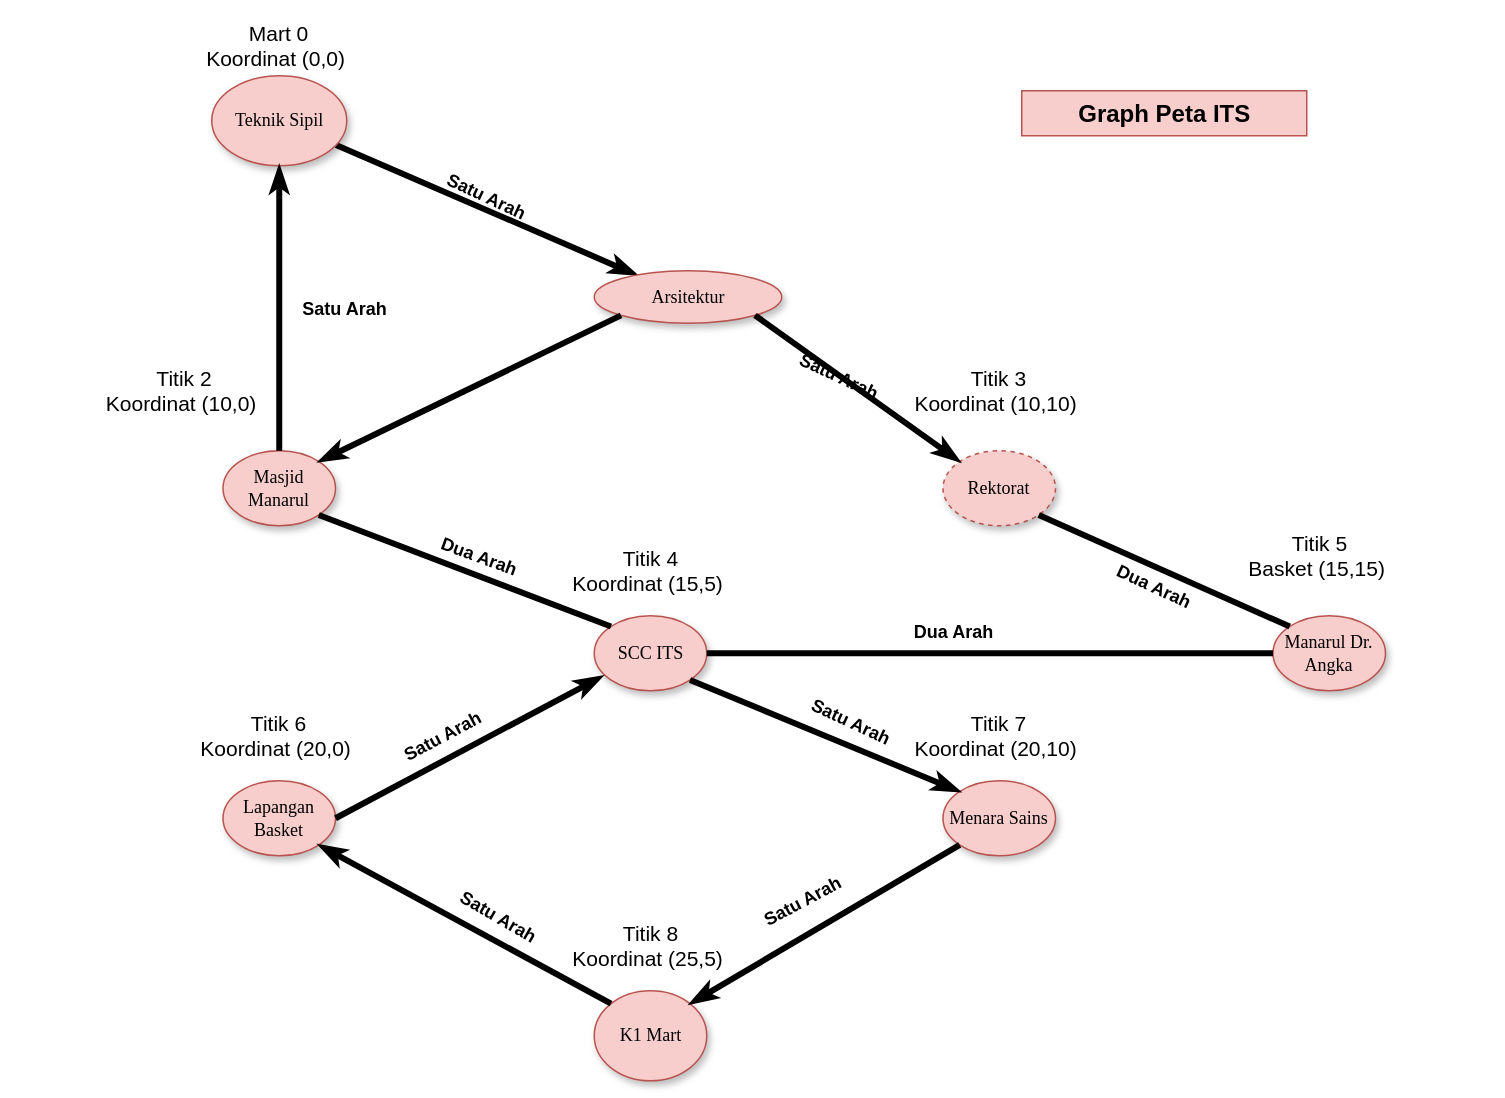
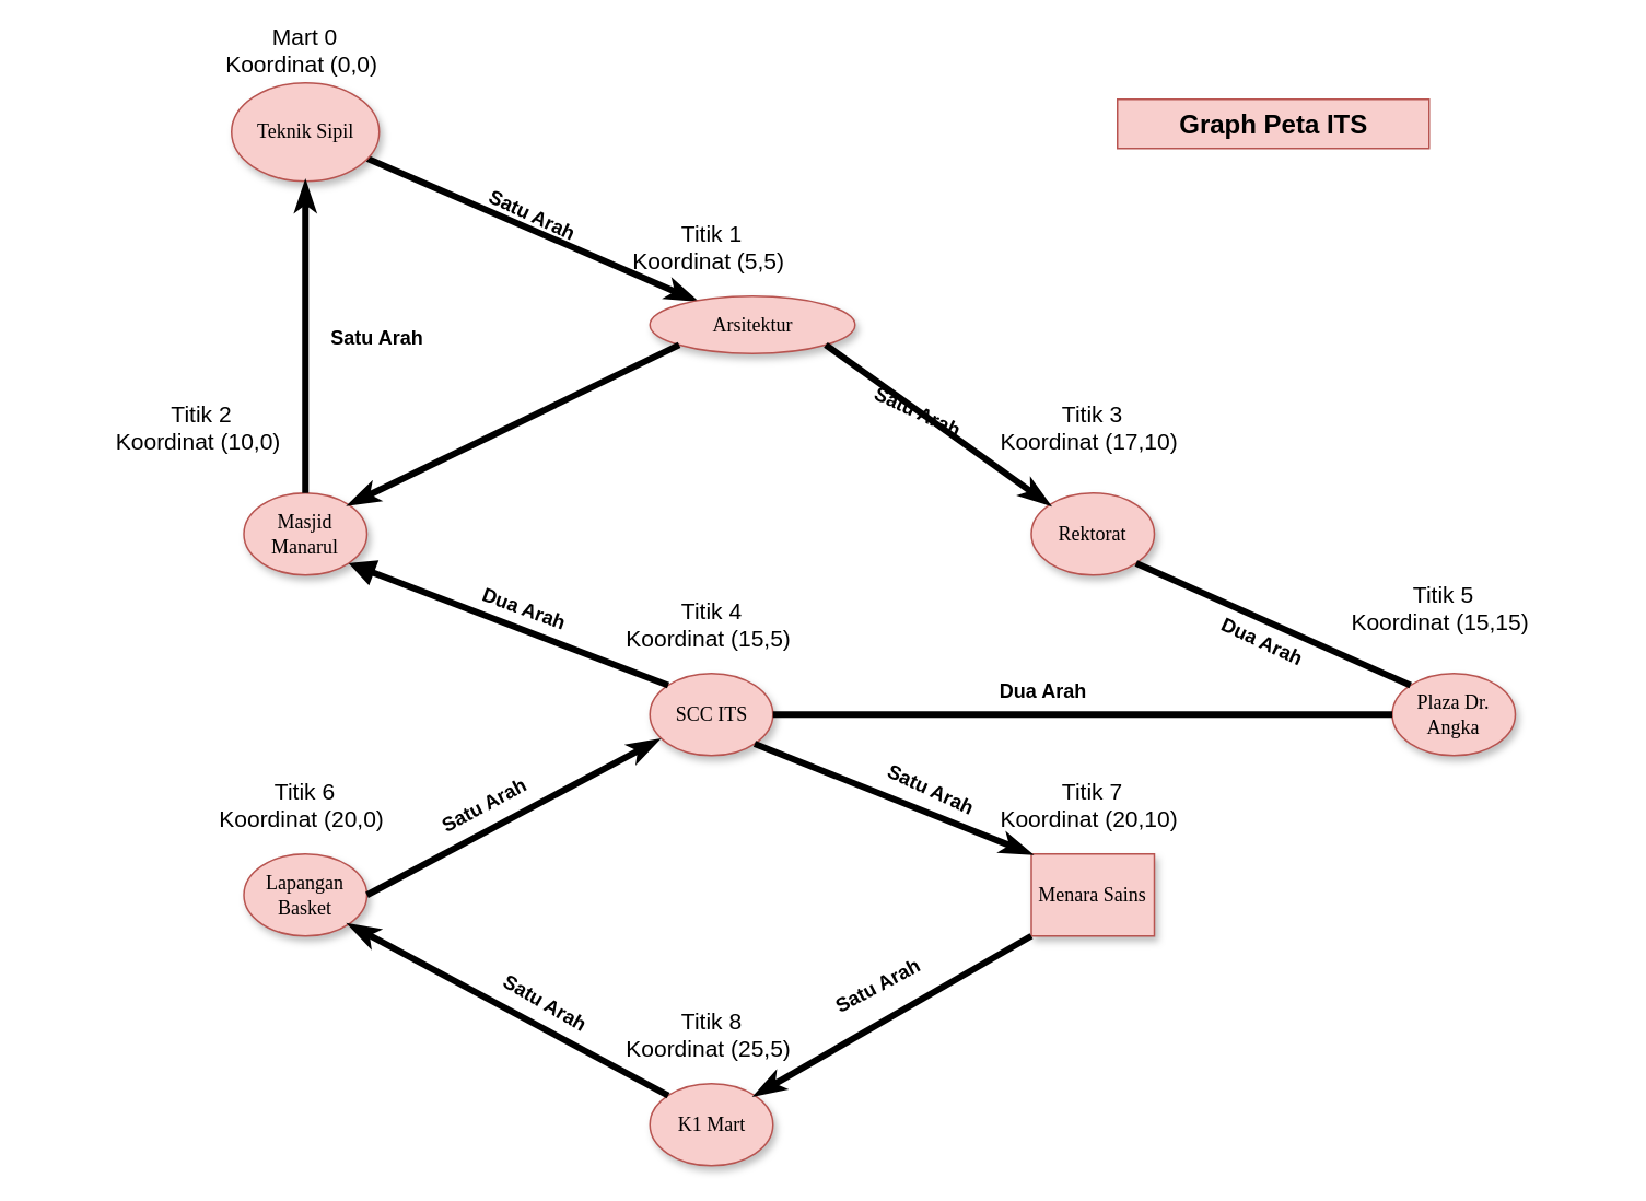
  <mxCell id="0" />
  <mxCell id="1" parent="0" />
  <mxCell id="2" value="" style="edgeStyle=none;rounded=1;html=1;labelBackgroundColor=none;startArrow=none;startFill=0;endArrow=classicThin;endFill=1;jettySize=auto;orthogonalLoop=1;strokeWidth=4;fontFamily=Verdana;fontSize=12;" parent="1" source="3" target="4" edge="1"><mxGeometry x="0.078" y="-25" relative="1" as="geometry"><mxPoint as="offset" /></mxGeometry></mxCell>
  <mxCell id="3" value="Teknik Sipil" style="ellipse;whiteSpace=wrap;html=1;rounded=0;shadow=1;comic=0;labelBackgroundColor=none;strokeWidth=1;fontFamily=Verdana;fontSize=12;align=center;fillColor=#f8cecc;strokeColor=#b85450;" parent="1" vertex="1"><mxGeometry x="140.5" y="50" width="90" height="60" as="geometry" /></mxCell>
  <mxCell id="4" value="&lt;span&gt;Arsitektur&lt;/span&gt;" style="ellipse;whiteSpace=wrap;html=1;rounded=0;shadow=1;comic=0;labelBackgroundColor=none;strokeWidth=1;fontFamily=Verdana;fontSize=12;align=center;fillColor=#f8cecc;strokeColor=#b85450;" parent="1" vertex="1"><mxGeometry x="395.5" y="180" width="125" height="35" as="geometry" /></mxCell>
- <mxCell id="5" value="&lt;span&gt;Rektorat&lt;/span&gt;" style="ellipse;whiteSpace=wrap;html=1;rounded=0;shadow=1;comic=0;labelBackgroundColor=none;strokeWidth=1;fontFamily=Verdana;fontSize=12;align=center;fillColor=#f8cecc;strokeColor=#b85450;dashed=1;" parent="1" vertex="1"><mxGeometry x="628" y="300" width="75" height="50" as="geometry" /></mxCell>
- <mxCell id="6" value="&lt;span&gt;Manarul Dr. Angka&lt;/span&gt;" style="ellipse;whiteSpace=wrap;html=1;rounded=0;shadow=1;comic=0;labelBackgroundColor=none;strokeWidth=1;fontFamily=Verdana;fontSize=12;align=center;fillColor=#f8cecc;strokeColor=#b85450;" parent="1" vertex="1"><mxGeometry x="848" y="410" width="75" height="50" as="geometry" /></mxCell>
+ <mxCell id="5" value="&lt;span&gt;Rektorat&lt;/span&gt;" style="ellipse;whiteSpace=wrap;html=1;rounded=0;shadow=1;comic=0;labelBackgroundColor=none;strokeWidth=1;fontFamily=Verdana;fontSize=12;align=center;fillColor=#f8cecc;strokeColor=#b85450;" parent="1" vertex="1"><mxGeometry x="628" y="300" width="75" height="50" as="geometry" /></mxCell>
+ <mxCell id="6" value="&lt;span&gt;Plaza Dr. Angka&lt;/span&gt;" style="ellipse;whiteSpace=wrap;html=1;rounded=0;shadow=1;comic=0;labelBackgroundColor=none;strokeWidth=1;fontFamily=Verdana;fontSize=12;align=center;fillColor=#f8cecc;strokeColor=#b85450;" parent="1" vertex="1"><mxGeometry x="848" y="410" width="75" height="50" as="geometry" /></mxCell>
  <mxCell id="7" value="Masjid Manarul" style="ellipse;whiteSpace=wrap;html=1;rounded=0;shadow=1;comic=0;labelBackgroundColor=none;strokeWidth=1;fontFamily=Verdana;fontSize=12;align=center;fillColor=#f8cecc;strokeColor=#b85450;" parent="1" vertex="1"><mxGeometry x="148" y="300" width="75" height="50" as="geometry" /></mxCell>
  <mxCell id="8" value="&lt;span&gt;SCC ITS&lt;/span&gt;" style="ellipse;whiteSpace=wrap;html=1;rounded=0;shadow=1;comic=0;labelBackgroundColor=none;strokeWidth=1;fontFamily=Verdana;fontSize=12;align=center;fillColor=#f8cecc;strokeColor=#b85450;" parent="1" vertex="1"><mxGeometry x="395.5" y="410" width="75" height="50" as="geometry" /></mxCell>
- <mxCell id="9" value="&lt;span&gt;Menara Sains&lt;/span&gt;" style="ellipse;whiteSpace=wrap;html=1;rounded=0;shadow=1;comic=0;labelBackgroundColor=none;strokeWidth=1;fontFamily=Verdana;fontSize=12;align=center;fillColor=#f8cecc;strokeColor=#b85450;" parent="1" vertex="1"><mxGeometry x="628" y="520" width="75" height="50" as="geometry" /></mxCell>
+ <mxCell id="9" value="&lt;span&gt;Menara Sains&lt;/span&gt;" style="whiteSpace=wrap;html=1;shadow=1;comic=0;labelBackgroundColor=none;strokeWidth=1;fontFamily=Verdana;fontSize=12;align=center;fillColor=#f8cecc;strokeColor=#b85450;rounded=0;" parent="1" vertex="1"><mxGeometry x="628" y="520" width="75" height="50" as="geometry" /></mxCell>
  <mxCell id="10" value="Mart 0&lt;br style=&quot;font-size: 14px;&quot;&gt;Koordinat (0,0)&amp;nbsp;" style="text;html=1;strokeColor=none;fillColor=none;align=center;verticalAlign=middle;whiteSpace=wrap;rounded=0;fontSize=14;" vertex="1" parent="1"><mxGeometry x="84.25" y="20" width="202.5" height="20" as="geometry" /></mxCell>
+ <mxCell id="11" value="Titik 1&lt;br style=&quot;font-size: 14px;&quot;&gt;Koordinat (5,5)&amp;nbsp;" style="text;html=1;strokeColor=none;fillColor=none;align=center;verticalAlign=middle;whiteSpace=wrap;rounded=0;fontSize=14;" vertex="1" parent="1"><mxGeometry x="331.75" y="140" width="202.5" height="20" as="geometry" /></mxCell>
  <mxCell id="12" value="" style="edgeStyle=none;rounded=1;html=1;labelBackgroundColor=none;startArrow=none;startFill=0;endArrow=classicThin;endFill=1;jettySize=auto;orthogonalLoop=1;strokeWidth=4;fontFamily=Verdana;fontSize=12;entryX=0;entryY=0;entryDx=0;entryDy=0;exitX=1;exitY=1;exitDx=0;exitDy=0;" edge="1" parent="1" source="4" target="5"><mxGeometry x="0.078" y="-25" relative="1" as="geometry"><mxPoint x="231.44" y="108.053" as="sourcePoint" /><mxPoint x="413.131" y="199.884" as="targetPoint" /><mxPoint as="offset" /></mxGeometry></mxCell>
- <mxCell id="13" value="Titik 3&lt;br style=&quot;font-size: 14px&quot;&gt;Koordinat (10,10)&amp;nbsp;" style="text;html=1;strokeColor=none;fillColor=none;align=center;verticalAlign=middle;whiteSpace=wrap;rounded=0;fontSize=14;" vertex="1" parent="1"><mxGeometry x="564.25" y="250" width="202.5" height="20" as="geometry" /></mxCell>
+ <mxCell id="13" value="Titik 3&lt;br style=&quot;font-size: 14px&quot;&gt;Koordinat (17,10)&amp;nbsp;" style="text;html=1;strokeColor=none;fillColor=none;align=center;verticalAlign=middle;whiteSpace=wrap;rounded=0;fontSize=14;" vertex="1" parent="1"><mxGeometry x="564.25" y="250" width="202.5" height="20" as="geometry" /></mxCell>
  <mxCell id="14" value="" style="edgeStyle=none;rounded=1;html=1;labelBackgroundColor=none;startArrow=none;startFill=0;endArrow=classicThin;endFill=1;jettySize=auto;orthogonalLoop=1;strokeWidth=4;fontFamily=Verdana;fontSize=12;entryX=0.5;entryY=1;entryDx=0;entryDy=0;exitX=0.5;exitY=0;exitDx=0;exitDy=0;" edge="1" parent="1" source="7" target="3"><mxGeometry x="0.078" y="-25" relative="1" as="geometry"><mxPoint x="288" y="190" as="sourcePoint" /><mxPoint x="413.131" y="199.884" as="targetPoint" /><mxPoint as="offset" /></mxGeometry></mxCell>
  <mxCell id="15" value="Titik 2&lt;br style=&quot;font-size: 14px&quot;&gt;Koordinat (10,0)&amp;nbsp;" style="text;html=1;strokeColor=none;fillColor=none;align=center;verticalAlign=middle;whiteSpace=wrap;rounded=0;fontSize=14;" vertex="1" parent="1"><mxGeometry x="20.5" y="250" width="202.5" height="20" as="geometry" /></mxCell>
- <mxCell id="16" value="Titik 5&lt;br style=&quot;font-size: 14px&quot;&gt;Basket (15,15)&amp;nbsp;" style="text;html=1;strokeColor=none;fillColor=none;align=center;verticalAlign=middle;whiteSpace=wrap;rounded=0;fontSize=14;" vertex="1" parent="1"><mxGeometry x="778" y="360" width="202.5" height="20" as="geometry" /></mxCell>
+ <mxCell id="16" value="Titik 5&lt;br style=&quot;font-size: 14px&quot;&gt;Koordinat (15,15)&amp;nbsp;" style="text;html=1;strokeColor=none;fillColor=none;align=center;verticalAlign=middle;whiteSpace=wrap;rounded=0;fontSize=14;" vertex="1" parent="1"><mxGeometry x="778" y="360" width="202.5" height="20" as="geometry" /></mxCell>
  <mxCell id="17" value="Titik 4&lt;br style=&quot;font-size: 14px&quot;&gt;Koordinat (15,5)&amp;nbsp;" style="text;html=1;strokeColor=none;fillColor=none;align=center;verticalAlign=middle;whiteSpace=wrap;rounded=0;fontSize=14;" vertex="1" parent="1"><mxGeometry x="331.75" y="370" width="202.5" height="20" as="geometry" /></mxCell>
- <mxCell id="18" value="&lt;span&gt;K1 Mart&lt;/span&gt;" style="ellipse;whiteSpace=wrap;html=1;rounded=0;shadow=1;comic=0;labelBackgroundColor=none;strokeWidth=1;fontFamily=Verdana;fontSize=12;align=center;fillColor=#f8cecc;strokeColor=#b85450;" vertex="1" parent="1"><mxGeometry x="395.5" y="660" width="75" height="60" as="geometry" /></mxCell>
+ <mxCell id="18" value="&lt;span&gt;K1 Mart&lt;/span&gt;" style="ellipse;whiteSpace=wrap;html=1;rounded=0;shadow=1;comic=0;labelBackgroundColor=none;strokeWidth=1;fontFamily=Verdana;fontSize=12;align=center;fillColor=#f8cecc;strokeColor=#b85450;" vertex="1" parent="1"><mxGeometry x="395.5" y="660" width="75" height="50" as="geometry" /></mxCell>
  <mxCell id="19" value="&lt;span&gt;Lapangan Basket&lt;/span&gt;" style="ellipse;whiteSpace=wrap;html=1;rounded=0;shadow=1;comic=0;labelBackgroundColor=none;strokeWidth=1;fontFamily=Verdana;fontSize=12;align=center;fillColor=#f8cecc;strokeColor=#b85450;" vertex="1" parent="1"><mxGeometry x="148" y="520" width="75" height="50" as="geometry" /></mxCell>
  <mxCell id="20" value="" style="edgeStyle=none;rounded=1;html=1;labelBackgroundColor=none;startArrow=none;startFill=0;endArrow=classicThin;endFill=1;jettySize=auto;orthogonalLoop=1;strokeWidth=4;fontFamily=Verdana;fontSize=12;entryX=0;entryY=0;entryDx=0;entryDy=0;exitX=1;exitY=1;exitDx=0;exitDy=0;" edge="1" parent="1" source="8" target="9"><mxGeometry x="0.078" y="-25" relative="1" as="geometry"><mxPoint x="701.838" y="352.796" as="sourcePoint" /><mxPoint x="869.162" y="427.204" as="targetPoint" /><mxPoint as="offset" /></mxGeometry></mxCell>
  <mxCell id="21" value="Titik 7&lt;br style=&quot;font-size: 14px&quot;&gt;Koordinat (20,10)&amp;nbsp;" style="text;html=1;strokeColor=none;fillColor=none;align=center;verticalAlign=middle;whiteSpace=wrap;rounded=0;fontSize=14;" vertex="1" parent="1"><mxGeometry x="564.25" y="480" width="202.5" height="20" as="geometry" /></mxCell>
  <mxCell id="22" value="" style="edgeStyle=none;rounded=1;html=1;labelBackgroundColor=none;startArrow=none;startFill=0;endArrow=classicThin;endFill=1;jettySize=auto;orthogonalLoop=1;strokeWidth=4;fontFamily=Verdana;fontSize=12;entryX=0.071;entryY=0.808;entryDx=0;entryDy=0;entryPerimeter=0;exitX=1;exitY=0.5;exitDx=0;exitDy=0;" edge="1" parent="1" source="19" target="8"><mxGeometry x="0.078" y="-25" relative="1" as="geometry"><mxPoint x="418" y="580" as="sourcePoint" /><mxPoint x="649.162" y="537.204" as="targetPoint" /><mxPoint as="offset" /></mxGeometry></mxCell>
  <mxCell id="23" value="Titik 6&lt;br style=&quot;font-size: 14px&quot;&gt;Koordinat (20,0)&amp;nbsp;" style="text;html=1;strokeColor=none;fillColor=none;align=center;verticalAlign=middle;whiteSpace=wrap;rounded=0;fontSize=14;" vertex="1" parent="1"><mxGeometry x="84.25" y="480" width="202.5" height="20" as="geometry" /></mxCell>
  <mxCell id="24" value="" style="edgeStyle=none;rounded=1;html=1;labelBackgroundColor=none;startArrow=none;startFill=0;endArrow=classicThin;endFill=1;jettySize=auto;orthogonalLoop=1;strokeWidth=4;fontFamily=Verdana;fontSize=12;exitX=0;exitY=0;exitDx=0;exitDy=0;entryX=1;entryY=1;entryDx=0;entryDy=0;" edge="1" parent="1" source="18" target="19"><mxGeometry x="0.078" y="-25" relative="1" as="geometry"><mxPoint x="469.338" y="462.796" as="sourcePoint" /><mxPoint x="308" y="710" as="targetPoint" /><mxPoint as="offset" /></mxGeometry></mxCell>
  <mxCell id="25" value="Titik 8&lt;br style=&quot;font-size: 14px&quot;&gt;Koordinat (25,5)&amp;nbsp;" style="text;html=1;strokeColor=none;fillColor=none;align=center;verticalAlign=middle;whiteSpace=wrap;rounded=0;fontSize=14;" vertex="1" parent="1"><mxGeometry x="331.75" y="620" width="202.5" height="20" as="geometry" /></mxCell>
  <mxCell id="26" value="" style="edgeStyle=none;rounded=1;html=1;labelBackgroundColor=none;startArrow=none;startFill=0;endArrow=classicThin;endFill=1;jettySize=auto;orthogonalLoop=1;strokeWidth=4;fontFamily=Verdana;fontSize=12;entryX=1;entryY=0;entryDx=0;entryDy=0;exitX=0;exitY=1;exitDx=0;exitDy=0;" edge="1" parent="1" source="9" target="18"><mxGeometry x="0.078" y="-25" relative="1" as="geometry"><mxPoint x="469.338" y="462.796" as="sourcePoint" /><mxPoint x="649.162" y="537.204" as="targetPoint" /><mxPoint as="offset" /></mxGeometry></mxCell>
  <mxCell id="27" value="" style="edgeStyle=none;rounded=1;html=1;labelBackgroundColor=none;startArrow=none;startFill=0;endArrow=classicThin;endFill=1;jettySize=auto;orthogonalLoop=1;strokeWidth=4;fontFamily=Verdana;fontSize=12;entryX=1;entryY=0;entryDx=0;entryDy=0;exitX=0;exitY=1;exitDx=0;exitDy=0;" edge="1" parent="1" source="4" target="7"><mxGeometry x="0.078" y="-25" relative="1" as="geometry"><mxPoint x="231.44" y="108.053" as="sourcePoint" /><mxPoint x="413.131" y="199.884" as="targetPoint" /><mxPoint as="offset" /></mxGeometry></mxCell>
  <mxCell id="28" value="" style="endArrow=none;html=1;strokeWidth=4;fontSize=14;exitX=0;exitY=0;exitDx=0;exitDy=0;entryX=1;entryY=1;entryDx=0;entryDy=0;" edge="1" parent="1" source="6" target="5"><mxGeometry width="50" height="50" relative="1" as="geometry"><mxPoint x="438" y="420" as="sourcePoint" /><mxPoint x="698" y="350" as="targetPoint" /></mxGeometry></mxCell>
  <mxCell id="29" value="" style="endArrow=none;html=1;strokeWidth=4;fontSize=14;entryX=0;entryY=0.5;entryDx=0;entryDy=0;exitX=1;exitY=0.5;exitDx=0;exitDy=0;" edge="1" parent="1" source="8" target="6"><mxGeometry width="50" height="50" relative="1" as="geometry"><mxPoint x="438" y="490" as="sourcePoint" /><mxPoint x="488" y="440" as="targetPoint" /></mxGeometry></mxCell>
- <mxCell id="30" value="" style="endArrow=none;html=1;strokeWidth=4;fontSize=14;entryX=1;entryY=1;entryDx=0;entryDy=0;exitX=0;exitY=0;exitDx=0;exitDy=0;" edge="1" parent="1" source="8" target="7"><mxGeometry width="50" height="50" relative="1" as="geometry"><mxPoint x="438" y="420" as="sourcePoint" /><mxPoint x="488" y="370" as="targetPoint" /></mxGeometry></mxCell>
+ <mxCell id="30" value="" style="endArrow=block;html=1;strokeWidth=4;fontSize=14;entryX=1;entryY=1;entryDx=0;entryDy=0;exitX=0;exitY=0;exitDx=0;exitDy=0;" edge="1" parent="1" source="8" target="7"><mxGeometry width="50" height="50" relative="1" as="geometry"><mxPoint x="438" y="420" as="sourcePoint" /><mxPoint x="488" y="370" as="targetPoint" /></mxGeometry></mxCell>
  <mxCell id="31" value="&lt;b&gt;&lt;font style=&quot;font-size: 12px&quot;&gt;Dua Arah&lt;/font&gt;&lt;/b&gt;" style="text;html=1;strokeColor=none;fillColor=none;align=center;verticalAlign=middle;whiteSpace=wrap;rounded=0;fontSize=14;rotation=25;" vertex="1" parent="1"><mxGeometry x="668" y="380" width="202.5" height="20" as="geometry" /></mxCell>
  <mxCell id="32" value="&lt;b&gt;&lt;font style=&quot;font-size: 12px&quot;&gt;Dua Arah&lt;/font&gt;&lt;/b&gt;" style="text;html=1;strokeColor=none;fillColor=none;align=center;verticalAlign=middle;whiteSpace=wrap;rounded=0;fontSize=14;rotation=20;" vertex="1" parent="1"><mxGeometry x="218" y="360" width="202.5" height="20" as="geometry" /></mxCell>
  <mxCell id="33" value="&lt;b&gt;&lt;font style=&quot;font-size: 12px&quot;&gt;Dua Arah&lt;/font&gt;&lt;/b&gt;" style="text;html=1;strokeColor=none;fillColor=none;align=center;verticalAlign=middle;whiteSpace=wrap;rounded=0;fontSize=14;rotation=0;" vertex="1" parent="1"><mxGeometry x="534.25" y="410" width="202.5" height="20" as="geometry" /></mxCell>
  <mxCell id="34" value="&lt;b&gt;&lt;font style=&quot;font-size: 12px&quot;&gt;Satu Arah&lt;/font&gt;&lt;/b&gt;" style="text;html=1;strokeColor=none;fillColor=none;align=center;verticalAlign=middle;whiteSpace=wrap;rounded=0;fontSize=14;rotation=25;" vertex="1" parent="1"><mxGeometry x="458" y="240" width="202.5" height="20" as="geometry" /></mxCell>
  <mxCell id="35" value="&lt;b&gt;&lt;font style=&quot;font-size: 12px&quot;&gt;Satu Arah&lt;/font&gt;&lt;/b&gt;" style="text;html=1;strokeColor=none;fillColor=none;align=center;verticalAlign=middle;whiteSpace=wrap;rounded=0;fontSize=14;rotation=25;" vertex="1" parent="1"><mxGeometry x="223" y="120" width="202.5" height="20" as="geometry" /></mxCell>
  <mxCell id="36" value="&lt;b&gt;&lt;font style=&quot;font-size: 12px&quot;&gt;Satu Arah&lt;/font&gt;&lt;/b&gt;" style="text;html=1;strokeColor=none;fillColor=none;align=center;verticalAlign=middle;whiteSpace=wrap;rounded=0;fontSize=14;rotation=0;" vertex="1" parent="1"><mxGeometry x="128" y="195" width="202.5" height="20" as="geometry" /></mxCell>
  <mxCell id="37" value="&lt;b&gt;&lt;font style=&quot;font-size: 12px&quot;&gt;Satu Arah&lt;/font&gt;&lt;/b&gt;" style="text;html=1;strokeColor=none;fillColor=none;align=center;verticalAlign=middle;whiteSpace=wrap;rounded=0;fontSize=14;rotation=25;" vertex="1" parent="1"><mxGeometry x="465.5" y="470" width="202.5" height="20" as="geometry" /></mxCell>
  <mxCell id="38" value="&lt;b&gt;&lt;font style=&quot;font-size: 12px&quot;&gt;Satu Arah&lt;/font&gt;&lt;/b&gt;" style="text;html=1;strokeColor=none;fillColor=none;align=center;verticalAlign=middle;whiteSpace=wrap;rounded=0;fontSize=14;rotation=30;" vertex="1" parent="1"><mxGeometry x="230.5" y="600" width="202.5" height="20" as="geometry" /></mxCell>
  <mxCell id="39" value="&lt;b&gt;&lt;font style=&quot;font-size: 12px&quot;&gt;Satu Arah&lt;/font&gt;&lt;/b&gt;" style="text;html=1;strokeColor=none;fillColor=none;align=center;verticalAlign=middle;whiteSpace=wrap;rounded=0;fontSize=14;rotation=-28;" vertex="1" parent="1"><mxGeometry x="193" y="480" width="202.5" height="20" as="geometry" /></mxCell>
  <mxCell id="40" value="&lt;b&gt;&lt;font style=&quot;font-size: 12px&quot;&gt;Satu Arah&lt;/font&gt;&lt;/b&gt;" style="text;html=1;strokeColor=none;fillColor=none;align=center;verticalAlign=middle;whiteSpace=wrap;rounded=0;fontSize=14;rotation=-28;" vertex="1" parent="1"><mxGeometry x="433" y="590" width="202.5" height="20" as="geometry" /></mxCell>
  <mxCell id="41" value="&lt;b&gt;&lt;font style=&quot;font-size: 16px&quot;&gt;Graph Peta ITS&lt;/font&gt;&lt;/b&gt;" style="text;html=1;strokeColor=#b85450;fillColor=#f8cecc;align=center;verticalAlign=middle;whiteSpace=wrap;rounded=0;fontSize=14;" vertex="1" parent="1"><mxGeometry x="680.5" y="60" width="190" height="30" as="geometry" /></mxCell>
